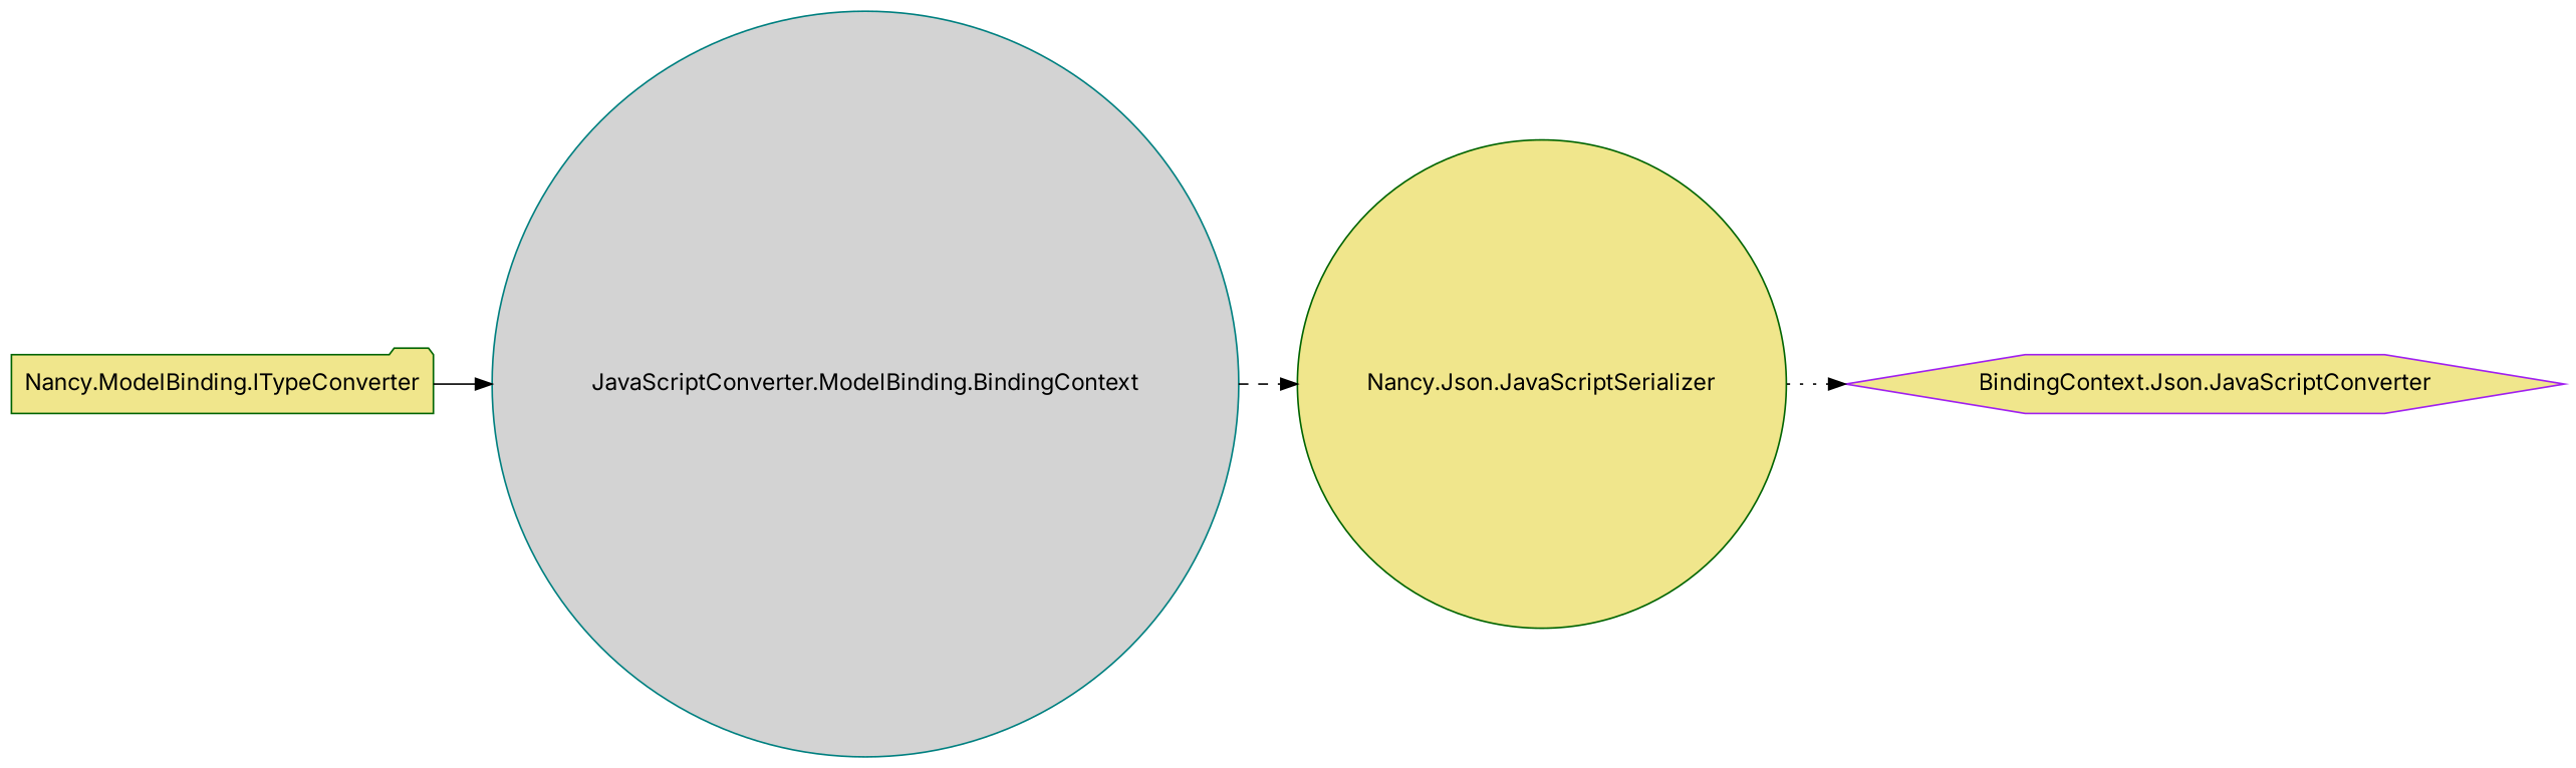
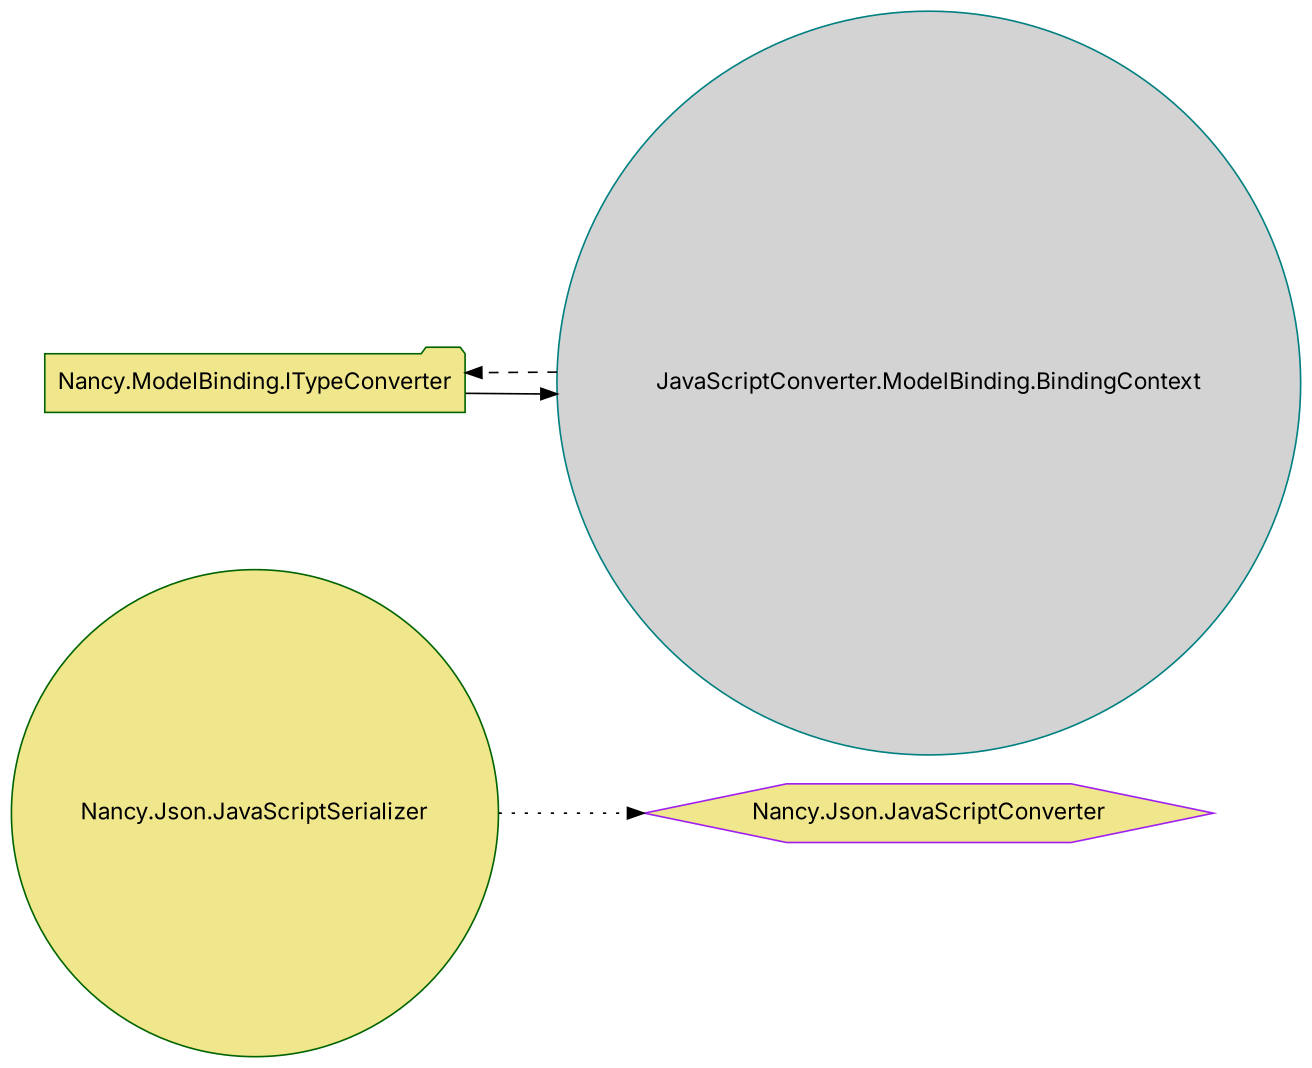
  digraph {
    fontname=Inter
    fontsize=10
    rankdir=LR
    node [color=darkgreen fillcolor=khaki fontname=Inter shape=circle style=filled]
    edge [fontname=Inter]
    "Nancy.Json.JavaScriptSerializer"
-   "Nancy.Json.JavaScriptConverter" [color=purple shape=hexagon label="BindingContext.Json.JavaScriptConverter"]
+   "Nancy.Json.JavaScriptConverter" [color=purple shape=hexagon]
    "Nancy.ModelBinding.ITypeConverter" [shape=folder]
    n4 [color=teal fillcolor=lightgrey label="JavaScriptConverter.ModelBinding.BindingContext"]
    subgraph sub_1 {
      rank=none
      "Nancy.Json.JavaScriptSerializer"
    }
    subgraph sub_2 {
      rank=none
      "Nancy.Json.JavaScriptConverter"
    }
    subgraph sub_3 {
      rank=none
      "Nancy.ModelBinding.ITypeConverter"
    }
    subgraph sub_4 {
      rank=none
      n4
    }
    "Nancy.Json.JavaScriptSerializer" -> "Nancy.Json.JavaScriptConverter" [style=dotted]
    "Nancy.ModelBinding.ITypeConverter" -> n4 [style=solid]
-   n4 -> "Nancy.Json.JavaScriptSerializer" [style=dashed]
+   n4 -> "Nancy.ModelBinding.ITypeConverter" [style=dashed]
  }
